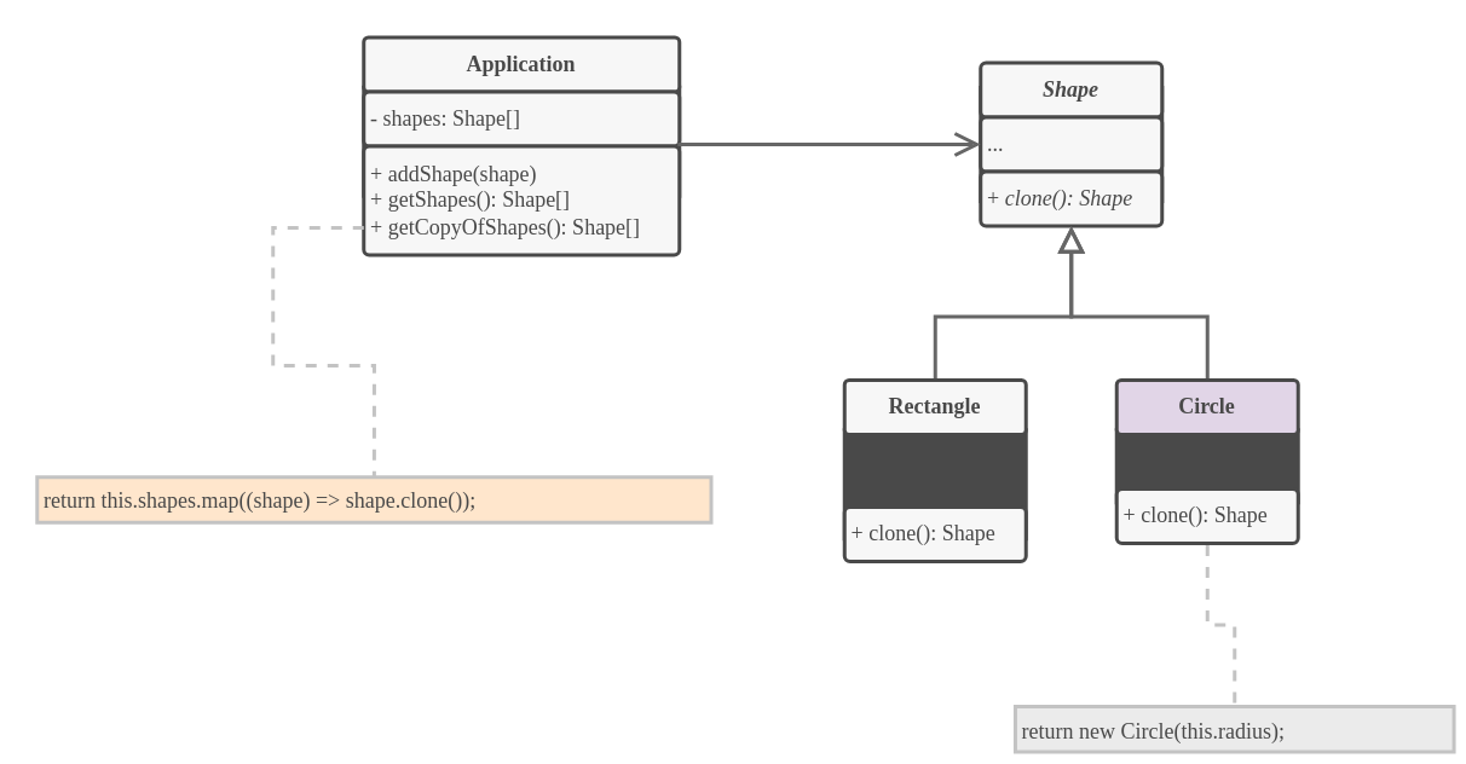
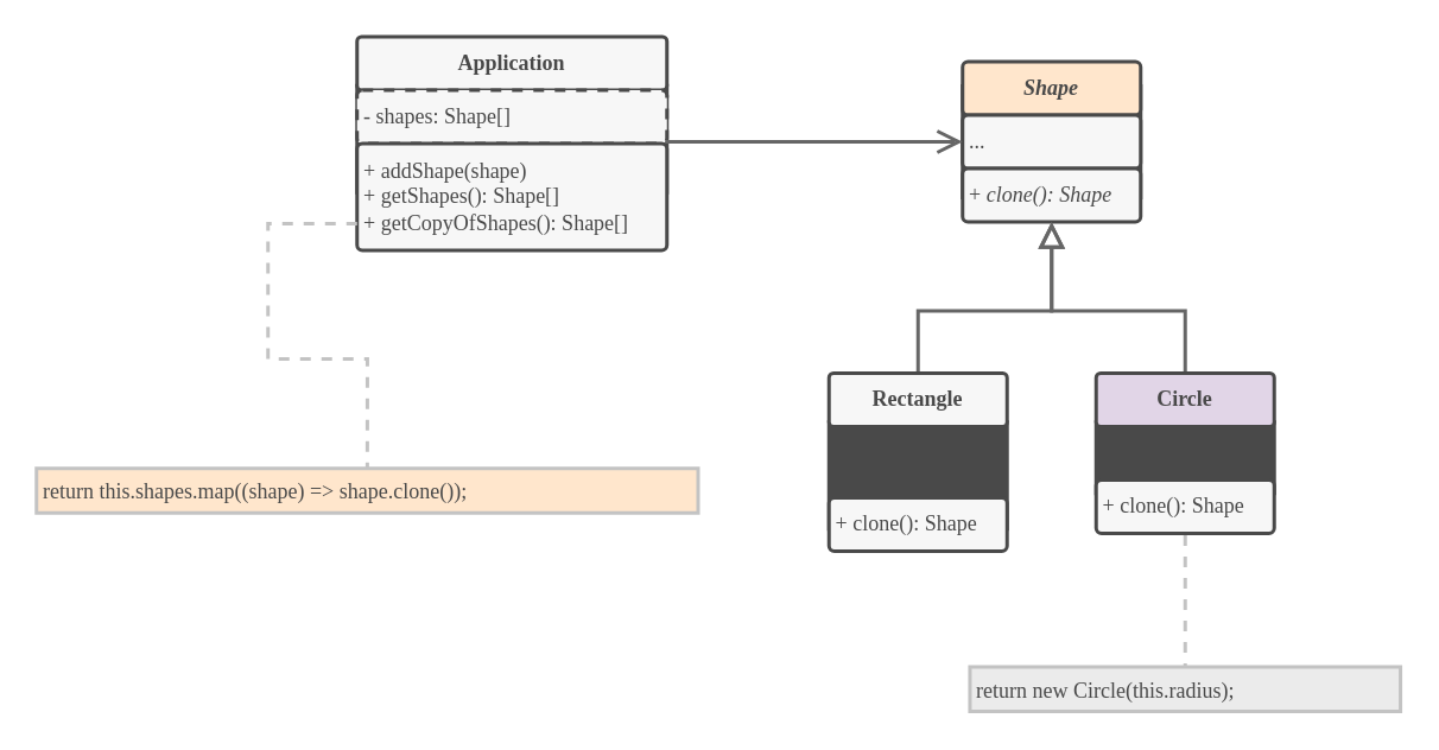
  <mxCell id="0" />
  <mxCell id="1" parent="0" />
  <mxCell id="2" value="" style="whiteSpace=wrap;html=1;fillColor=#494949;strokeColor=#494949;container=0;strokeWidth=2;" vertex="1" parent="1"><mxGeometry x="615" y="236.5" width="100.0" height="40" as="geometry" /></mxCell>
  <mxCell id="3" value="" style="whiteSpace=wrap;html=1;fillColor=#494949;strokeColor=#494949;container=0;strokeWidth=2;" vertex="1" parent="1"><mxGeometry x="540" y="47.667" width="100.0" height="62.667" as="geometry" /></mxCell>
- <mxCell id="4" value="&lt;i&gt;&lt;font color=&quot;#494949&quot; data-font-src=&quot;https://fonts.googleapis.com/css?family=Nunito&quot; face=&quot;Nunito&quot;&gt;&lt;b&gt;Shape&lt;/b&gt;&lt;/font&gt;&lt;/i&gt;" style="rounded=1;whiteSpace=wrap;html=1;arcSize=6;fillColor=#F7F7F7;strokeColor=#494949;strokeWidth=2;container=0;absoluteArcSize=1;" vertex="1" parent="1"><mxGeometry x="540" y="34" width="100" height="30" as="geometry" /></mxCell>
+ <mxCell id="4" value="&lt;i&gt;&lt;font color=&quot;#494949&quot; data-font-src=&quot;https://fonts.googleapis.com/css?family=Nunito&quot; face=&quot;Nunito&quot;&gt;&lt;b&gt;Shape&lt;/b&gt;&lt;/font&gt;&lt;/i&gt;" style="rounded=1;whiteSpace=wrap;html=1;arcSize=6;fillColor=#ffe6cc;strokeColor=#494949;strokeWidth=2;container=0;absoluteArcSize=1;" vertex="1" parent="1"><mxGeometry x="540" y="34" width="100" height="30" as="geometry" /></mxCell>
  <mxCell id="5" value="&lt;font style=&quot;&quot; data-font-src=&quot;https://fonts.googleapis.com/css?family=Nunito&quot; face=&quot;Nunito&quot;&gt;...&lt;/font&gt;" style="rounded=1;whiteSpace=wrap;html=1;arcSize=6;fillColor=#F7F7F7;strokeColor=#494949;align=left;perimeterSpacing=0;spacingLeft=2;fontColor=#494949;strokeWidth=2;container=0;absoluteArcSize=1;" vertex="1" parent="1"><mxGeometry x="540" y="64" width="100" height="30" as="geometry" /></mxCell>
  <mxCell id="6" value="&lt;font face=&quot;Nunito&quot; data-font-src=&quot;https://fonts.googleapis.com/css?family=Nunito&quot;&gt;+ &lt;i&gt;clone(): Shape&lt;/i&gt;&lt;/font&gt;&lt;font data-font-src=&quot;https://fonts.googleapis.com/css?family=Nunito&quot;&gt;&lt;br&gt;&lt;/font&gt;" style="rounded=1;whiteSpace=wrap;html=1;arcSize=6;fillColor=#F7F7F7;strokeColor=#494949;align=left;spacingLeft=2;fontColor=#494949;strokeWidth=2;container=0;absoluteArcSize=1;" vertex="1" parent="1"><mxGeometry x="540" y="94" width="100" height="30" as="geometry" /></mxCell>
  <mxCell id="7" style="edgeStyle=orthogonalEdgeStyle;html=1;entryX=0.5;entryY=1;entryDx=0;entryDy=0;endArrow=block;rounded=0;strokeColor=#666666;endFill=0;strokeWidth=2;endSize=10;startSize=10;exitX=0.5;exitY=0;exitDx=0;exitDy=0;" edge="1" parent="1" source="8" target="6"><mxGeometry relative="1" as="geometry"><Array as="points"><mxPoint x="665" y="174" /><mxPoint x="590" y="174" /></Array></mxGeometry></mxCell>
  <mxCell id="8" value="&lt;b style=&quot;color: rgb(73, 73, 73); font-family: Nunito;&quot;&gt;Circle&lt;/b&gt;" style="rounded=1;whiteSpace=wrap;html=1;arcSize=5;fillColor=#e1d5e7;strokeColor=#494949;strokeWidth=2;container=0;absoluteArcSize=1;" vertex="1" parent="1"><mxGeometry x="615" y="209" width="100" height="30" as="geometry" /></mxCell>
  <mxCell id="9" style="edgeStyle=orthogonalEdgeStyle;html=1;entryX=0.5;entryY=0;entryDx=0;entryDy=0;endArrow=none;rounded=0;strokeColor=#C3C3C3;endFill=0;dashed=1;strokeWidth=2;sourcePerimeterSpacing=1;" edge="1" parent="1" source="10" target="15"><mxGeometry relative="1" as="geometry" /></mxCell>
  <mxCell id="10" value="&lt;font data-font-src=&quot;https://fonts.googleapis.com/css?family=Nunito&quot;&gt;&lt;span style=&quot;font-family: Nunito;&quot;&gt;+&amp;nbsp;&lt;/span&gt;&lt;span style=&quot;font-family: Nunito;&quot;&gt;clone(): Shape&lt;/span&gt;&lt;br&gt;&lt;/font&gt;" style="rounded=1;whiteSpace=wrap;html=1;arcSize=6;fillColor=#F7F7F7;strokeColor=#494949;align=left;spacingLeft=2;fontColor=#494949;strokeWidth=2;container=0;absoluteArcSize=1;" vertex="1" parent="1"><mxGeometry x="615" y="269" width="100.0" height="30" as="geometry" /></mxCell>
  <mxCell id="11" value="" style="whiteSpace=wrap;html=1;fillColor=#494949;strokeColor=#494949;container=0;strokeWidth=2;" vertex="1" parent="1"><mxGeometry x="465" y="236.5" width="100.0" height="60" as="geometry" /></mxCell>
  <mxCell id="12" style="edgeStyle=orthogonalEdgeStyle;html=1;endArrow=block;rounded=0;strokeColor=#666666;endFill=0;strokeWidth=2;endSize=10;startSize=10;exitX=0.5;exitY=0;exitDx=0;exitDy=0;" edge="1" parent="1" source="13"><mxGeometry relative="1" as="geometry"><mxPoint x="590" y="124" as="targetPoint" /><Array as="points"><mxPoint x="515" y="174" /><mxPoint x="590" y="174" /></Array></mxGeometry></mxCell>
  <mxCell id="13" value="&lt;b style=&quot;color: rgb(73, 73, 73); font-family: Nunito;&quot;&gt;Rectangle&lt;/b&gt;" style="rounded=1;whiteSpace=wrap;html=1;arcSize=5;fillColor=#F7F7F7;strokeColor=#494949;strokeWidth=2;container=0;absoluteArcSize=1;" vertex="1" parent="1"><mxGeometry x="465" y="209" width="100" height="30" as="geometry" /></mxCell>
  <mxCell id="14" value="&lt;font data-font-src=&quot;https://fonts.googleapis.com/css?family=Nunito&quot;&gt;&lt;span style=&quot;font-family: Nunito;&quot;&gt;+&amp;nbsp;&lt;/span&gt;&lt;span style=&quot;font-family: Nunito;&quot;&gt;clone(): Shape&lt;/span&gt;&lt;br&gt;&lt;/font&gt;" style="rounded=1;whiteSpace=wrap;html=1;arcSize=6;fillColor=#F7F7F7;strokeColor=#494949;align=left;spacingLeft=2;fontColor=#494949;strokeWidth=2;container=0;absoluteArcSize=1;" vertex="1" parent="1"><mxGeometry x="465" y="279" width="100.0" height="30" as="geometry" /></mxCell>
- <mxCell id="15" value="&lt;div style=&quot;line-height: 26px;&quot;&gt;&lt;font data-font-src=&quot;https://fonts.googleapis.com/css?family=Fira+Code+Medium&quot; face=&quot;Fira Code Medium&quot;&gt;return new Circle(this.radius);&lt;/font&gt;&lt;/div&gt;" style="rounded=0;whiteSpace=wrap;html=1;fontColor=#494949;strokeColor=#C3C3C3;fillColor=#EBEBEB;align=left;verticalAlign=middle;spacingLeft=2;spacingRight=1;strokeWidth=2;" vertex="1" parent="1"><mxGeometry x="559.13" y="389" width="241.75" height="25" as="geometry" /></mxCell>
+ <mxCell id="15" value="&lt;div style=&quot;line-height: 26px;&quot;&gt;&lt;font data-font-src=&quot;https://fonts.googleapis.com/css?family=Fira+Code+Medium&quot; face=&quot;Fira Code Medium&quot;&gt;return new Circle(this.radius);&lt;/font&gt;&lt;/div&gt;" style="rounded=0;whiteSpace=wrap;html=1;fontColor=#494949;strokeColor=#C3C3C3;fillColor=#EBEBEB;align=left;verticalAlign=middle;spacingLeft=2;spacingRight=1;strokeWidth=2;" vertex="1" parent="1"><mxGeometry x="544.13" y="374" width="241.75" height="25" as="geometry" /></mxCell>
  <mxCell id="16" value="" style="group" vertex="1" connectable="0" parent="1"><mxGeometry x="200" y="20" width="174" height="120" as="geometry" /></mxCell>
  <mxCell id="17" value="" style="whiteSpace=wrap;html=1;fillColor=#494949;strokeColor=#494949;container=0;strokeWidth=2;" vertex="1" parent="16"><mxGeometry y="27.5" width="174.0" height="60" as="geometry" /></mxCell>
  <mxCell id="18" value="&lt;b style=&quot;color: rgb(73, 73, 73); font-family: Nunito;&quot;&gt;Application&lt;/b&gt;" style="rounded=1;whiteSpace=wrap;html=1;arcSize=5;fillColor=#F7F7F7;strokeColor=#494949;strokeWidth=2;container=0;absoluteArcSize=1;" vertex="1" parent="16"><mxGeometry width="174.0" height="30" as="geometry" /></mxCell>
- <mxCell id="19" value="&lt;font face=&quot;Nunito&quot;&gt;- shapes: Shape[]&lt;br&gt;&lt;/font&gt;" style="rounded=1;whiteSpace=wrap;html=1;arcSize=6;fillColor=#F7F7F7;strokeColor=#494949;align=left;perimeterSpacing=0;spacingLeft=2;fontColor=#494949;strokeWidth=2;container=0;absoluteArcSize=1;" vertex="1" parent="16"><mxGeometry y="30" width="174.0" height="30" as="geometry" /></mxCell>
+ <mxCell id="19" value="&lt;font face=&quot;Nunito&quot;&gt;- shapes: Shape[]&lt;br&gt;&lt;/font&gt;" style="rounded=1;whiteSpace=wrap;html=1;arcSize=6;fillColor=#F7F7F7;strokeColor=#494949;align=left;perimeterSpacing=0;spacingLeft=2;fontColor=#494949;strokeWidth=2;container=0;absoluteArcSize=1;dashed=1;" vertex="1" parent="16"><mxGeometry y="30" width="174.0" height="30" as="geometry" /></mxCell>
  <mxCell id="20" value="&lt;font data-font-src=&quot;https://fonts.googleapis.com/css?family=Nunito&quot;&gt;&lt;font data-font-src=&quot;https://fonts.googleapis.com/css?family=Nunito&quot; face=&quot;Nunito&quot;&gt;&lt;font data-font-src=&quot;https://fonts.googleapis.com/css?family=Nunito&quot;&gt;+ addShape(shape)&lt;br&gt;+ getShapes(): Shape[]&lt;br&gt;&lt;/font&gt;+ getCopyOfShapes(): Shape[]&lt;/font&gt;&lt;br&gt;&lt;/font&gt;" style="rounded=1;whiteSpace=wrap;html=1;arcSize=6;fillColor=#F7F7F7;strokeColor=#494949;align=left;spacingLeft=2;fontColor=#494949;strokeWidth=2;container=0;absoluteArcSize=1;" vertex="1" parent="16"><mxGeometry y="60" width="174.0" height="60" as="geometry" /></mxCell>
  <mxCell id="21" style="edgeStyle=orthogonalEdgeStyle;html=1;exitX=1;exitY=1;exitDx=0;exitDy=0;fontFamily=Helvetica;fontSource=https%3A%2F%2Ffonts.googleapis.com%2Fcss%3Ffamily%3DFira%2BCode%2BMedium;endArrow=open;rounded=0;strokeColor=#666666;endFill=0;strokeWidth=2;endSize=10;startSize=10;sourcePerimeterSpacing=9;targetPerimeterSpacing=0;" edge="1" parent="1" source="19" target="5"><mxGeometry relative="1" as="geometry"><Array as="points"><mxPoint x="374" y="79" /></Array></mxGeometry></mxCell>
  <mxCell id="22" value="&lt;div style=&quot;line-height: 26px;&quot;&gt;&lt;font data-font-src=&quot;https://fonts.googleapis.com/css?family=Fira+Code+Medium&quot; face=&quot;Fira Code Medium&quot;&gt;return this.shapes.map((shape) =&amp;gt; shape.clone());&lt;/font&gt;&lt;/div&gt;" style="rounded=0;whiteSpace=wrap;html=1;fontColor=#494949;strokeColor=#C3C3C3;fillColor=#ffe6cc;align=left;verticalAlign=middle;spacingLeft=2;spacingRight=1;strokeWidth=2;" vertex="1" parent="1"><mxGeometry x="20" y="262.5" width="371.5" height="25" as="geometry" /></mxCell>
  <mxCell id="23" style="edgeStyle=orthogonalEdgeStyle;html=1;exitX=0;exitY=0.75;exitDx=0;exitDy=0;entryX=0.5;entryY=0;entryDx=0;entryDy=0;fontFamily=Helvetica;fontSource=https%3A%2F%2Ffonts.googleapis.com%2Fcss%3Ffamily%3DFira%2BCode%2BMedium;sourcePerimeterSpacing=2;targetPerimeterSpacing=1;endArrow=none;rounded=0;strokeColor=#C3C3C3;endFill=0;dashed=1;strokeWidth=2;" edge="1" parent="1" source="20" target="22"><mxGeometry relative="1" as="geometry"><Array as="points"><mxPoint x="150" y="125" /><mxPoint x="150" y="201" /><mxPoint x="206" y="201" /></Array></mxGeometry></mxCell>
